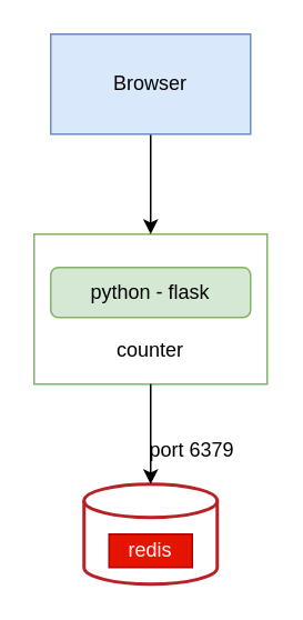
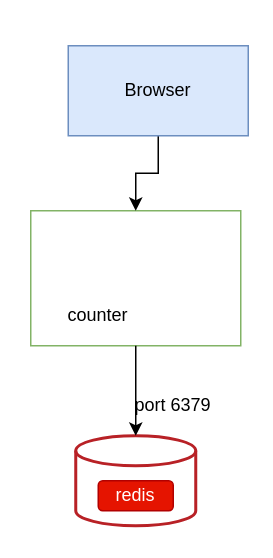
  <mxCell id="0" />
  <mxCell id="1" parent="0" />
  <mxCell id="2" value="" style="rounded=0;whiteSpace=wrap;html=1;strokeColor=#82b366;fillColor=none;" vertex="1" parent="1"><mxGeometry x="20" y="140" width="140" height="90" as="geometry" /></mxCell>
- <mxCell id="3" value="python - flask" style="rounded=1;whiteSpace=wrap;html=1;fillColor=#d5e8d4;strokeColor=#82b366;" vertex="1" parent="1"><mxGeometry x="30" y="160" width="120" height="30" as="geometry" /></mxCell>
  <mxCell id="4" value="" style="strokeWidth=2;html=1;shape=mxgraph.flowchart.database;whiteSpace=wrap;fillColor=none;strokeColor=#B82126;" vertex="1" parent="1"><mxGeometry x="50" y="290" width="80" height="60" as="geometry" /></mxCell>
  <mxCell id="5" value="" style="edgeStyle=orthogonalEdgeStyle;rounded=0;orthogonalLoop=1;jettySize=auto;html=1;entryX=0.5;entryY=0;entryDx=0;entryDy=0;entryPerimeter=0;exitX=0.5;exitY=1;exitDx=0;exitDy=0;" edge="1" parent="1" source="2" target="4"><mxGeometry relative="1" as="geometry"><mxPoint x="90" y="240" as="sourcePoint" /><mxPoint x="90" y="280" as="targetPoint" /></mxGeometry></mxCell>
- <mxCell id="6" value="counter" style="text;html=1;strokeColor=none;fillColor=none;align=center;verticalAlign=middle;whiteSpace=wrap;rounded=0;" vertex="1" parent="1"><mxGeometry x="70" y="200" width="40" height="20" as="geometry" /></mxCell>
- <mxCell id="7" value="redis" style="whiteSpace=wrap;html=1;strokeColor=#B20000;fillColor=#e51400;fontColor=#ffffff;rounded=0;" vertex="1" parent="1"><mxGeometry x="65" y="320" width="50" height="20" as="geometry" /></mxCell>
+ <mxCell id="6" value="counter" style="text;html=1;strokeColor=none;fillColor=none;align=center;verticalAlign=middle;whiteSpace=wrap;rounded=0;" vertex="1" parent="1"><mxGeometry x="45" y="200" width="40" height="20" as="geometry" /></mxCell>
+ <mxCell id="7" value="redis" style="rounded=1;whiteSpace=wrap;html=1;strokeColor=#B20000;fillColor=#e51400;fontColor=#ffffff;" vertex="1" parent="1"><mxGeometry x="65" y="320" width="50" height="20" as="geometry" /></mxCell>
  <mxCell id="8" style="edgeStyle=orthogonalEdgeStyle;rounded=0;orthogonalLoop=1;jettySize=auto;html=1;" edge="1" parent="1" source="9" target="2"><mxGeometry relative="1" as="geometry" /></mxCell>
- <mxCell id="9" value="Browser" style="rounded=0;whiteSpace=wrap;html=1;fillColor=#dae8fc;strokeColor=#6c8ebf;" vertex="1" parent="1"><mxGeometry x="30" y="20" width="120" height="60" as="geometry" /></mxCell>
+ <mxCell id="9" value="Browser" style="rounded=0;whiteSpace=wrap;html=1;fillColor=#dae8fc;strokeColor=#6c8ebf;" vertex="1" parent="1"><mxGeometry x="45" y="30" width="120" height="60" as="geometry" /></mxCell>
  <mxCell id="10" value="port 6379" style="text;html=1;strokeColor=none;fillColor=none;align=center;verticalAlign=middle;whiteSpace=wrap;rounded=0;" vertex="1" parent="1"><mxGeometry x="85" y="260" width="60" height="20" as="geometry" /></mxCell>
